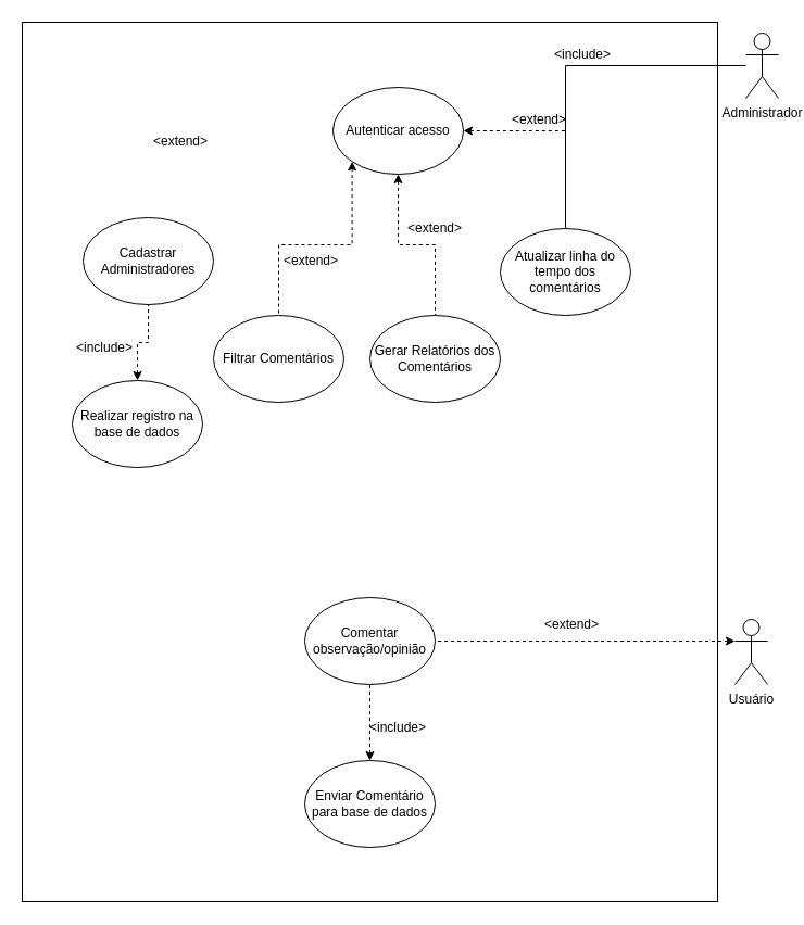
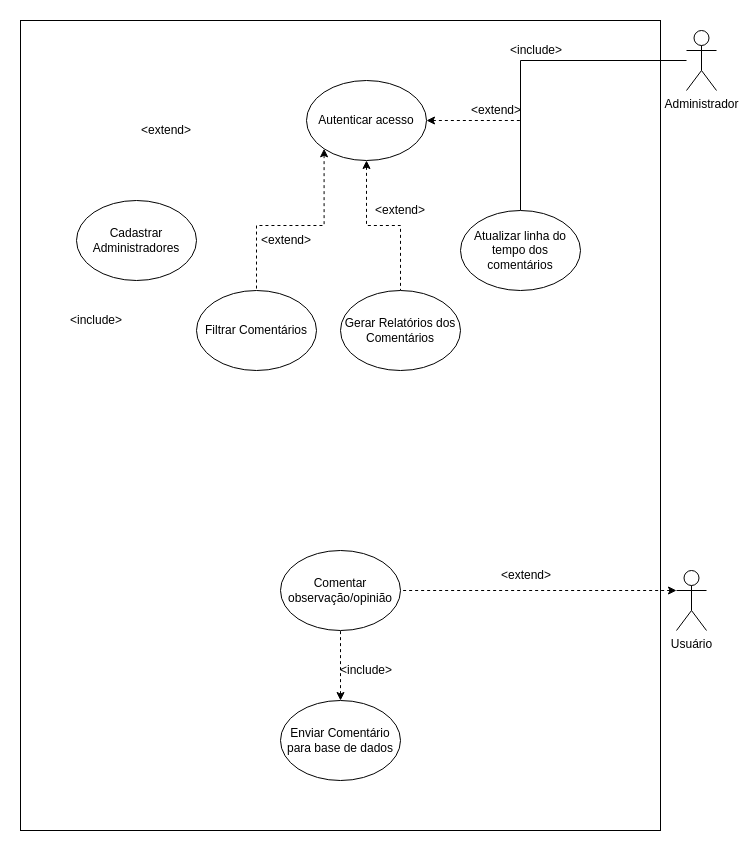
  <mxCell id="0" />
  <mxCell id="1" parent="0" />
  <mxCell id="2" value="" style="rounded=0;whiteSpace=wrap;html=1;fillColor=none;" vertex="1" parent="1"><mxGeometry x="20" y="20" width="640" height="810" as="geometry" /></mxCell>
  <mxCell id="3" style="edgeStyle=orthogonalEdgeStyle;rounded=0;orthogonalLoop=1;jettySize=auto;html=1;endArrow=none;endFill=0;" edge="1" parent="1" source="4" target="11"><mxGeometry relative="1" as="geometry" /></mxCell>
  <mxCell id="4" value="Administrador" style="shape=umlActor;verticalLabelPosition=bottom;verticalAlign=top;html=1;outlineConnect=0;" vertex="1" parent="1"><mxGeometry x="686" y="30" width="30" height="60" as="geometry" /></mxCell>
  <mxCell id="5" style="edgeStyle=orthogonalEdgeStyle;rounded=0;orthogonalLoop=1;jettySize=auto;html=1;exitX=0.5;exitY=1;exitDx=0;exitDy=0;entryX=0.5;entryY=0;entryDx=0;entryDy=0;dashed=1;startArrow=classic;startFill=1;endArrow=none;endFill=0;" edge="1" parent="1" source="8" target="10"><mxGeometry relative="1" as="geometry" /></mxCell>
  <mxCell id="6" style="edgeStyle=orthogonalEdgeStyle;rounded=0;orthogonalLoop=1;jettySize=auto;html=1;exitX=1;exitY=0.5;exitDx=0;exitDy=0;entryX=0.5;entryY=0;entryDx=0;entryDy=0;dashed=1;startArrow=classic;startFill=1;endArrow=none;endFill=0;" edge="1" parent="1" source="8" target="11"><mxGeometry relative="1" as="geometry" /></mxCell>
  <mxCell id="7" style="edgeStyle=orthogonalEdgeStyle;rounded=0;orthogonalLoop=1;jettySize=auto;html=1;exitX=0;exitY=1;exitDx=0;exitDy=0;entryX=0.5;entryY=0;entryDx=0;entryDy=0;dashed=1;startArrow=classic;startFill=1;endArrow=none;endFill=0;" edge="1" parent="1" source="8" target="12"><mxGeometry relative="1" as="geometry" /></mxCell>
  <mxCell id="8" value="Autenticar acesso" style="ellipse;whiteSpace=wrap;html=1;" vertex="1" parent="1"><mxGeometry x="306" y="80" width="120" height="80" as="geometry" /></mxCell>
  <mxCell id="9" value="Cadastrar Administradores" style="ellipse;whiteSpace=wrap;html=1;" vertex="1" parent="1"><mxGeometry x="76" y="200" width="120" height="80" as="geometry" /></mxCell>
  <mxCell id="10" value="Gerar Relatórios dos Comentários" style="ellipse;whiteSpace=wrap;html=1;" vertex="1" parent="1"><mxGeometry x="340" y="290" width="120" height="80" as="geometry" /></mxCell>
  <mxCell id="11" value="Atualizar linha do tempo dos comentários" style="ellipse;whiteSpace=wrap;html=1;" vertex="1" parent="1"><mxGeometry x="460" y="210" width="120" height="80" as="geometry" /></mxCell>
  <mxCell id="12" value="Filtrar Comentários" style="ellipse;whiteSpace=wrap;html=1;" vertex="1" parent="1"><mxGeometry x="196" y="290" width="120" height="80" as="geometry" /></mxCell>
  <mxCell id="13" value="&amp;lt;extend&amp;gt;" style="text;html=1;strokeColor=none;fillColor=none;align=center;verticalAlign=middle;whiteSpace=wrap;rounded=0;" vertex="1" parent="1"><mxGeometry x="146" y="120" width="40" height="20" as="geometry" /></mxCell>
  <mxCell id="14" value="&amp;lt;extend&amp;gt;" style="text;html=1;strokeColor=none;fillColor=none;align=center;verticalAlign=middle;whiteSpace=wrap;rounded=0;" vertex="1" parent="1"><mxGeometry x="266" y="230" width="40" height="20" as="geometry" /></mxCell>
  <mxCell id="15" value="&amp;lt;extend&amp;gt;" style="text;html=1;strokeColor=none;fillColor=none;align=center;verticalAlign=middle;whiteSpace=wrap;rounded=0;" vertex="1" parent="1"><mxGeometry x="380" y="200" width="40" height="20" as="geometry" /></mxCell>
  <mxCell id="16" value="&amp;lt;extend&amp;gt;" style="text;html=1;strokeColor=none;fillColor=none;align=center;verticalAlign=middle;whiteSpace=wrap;rounded=0;" vertex="1" parent="1"><mxGeometry x="476" y="100" width="40" height="20" as="geometry" /></mxCell>
  <mxCell id="17" value="&amp;lt;include&amp;gt;" style="text;html=1;strokeColor=none;fillColor=none;align=center;verticalAlign=middle;whiteSpace=wrap;rounded=0;" vertex="1" parent="1"><mxGeometry x="516" y="40" width="40" height="20" as="geometry" /></mxCell>
  <mxCell id="18" style="edgeStyle=orthogonalEdgeStyle;rounded=0;orthogonalLoop=1;jettySize=auto;html=1;entryX=1;entryY=0.5;entryDx=0;entryDy=0;startArrow=classic;startFill=1;endArrow=none;endFill=0;dashed=1;" edge="1" parent="1" source="19" target="20"><mxGeometry relative="1" as="geometry"><Array as="points"><mxPoint x="576" y="590" /><mxPoint x="576" y="590" /></Array></mxGeometry></mxCell>
  <mxCell id="19" value="Usuário" style="shape=umlActor;verticalLabelPosition=bottom;verticalAlign=top;html=1;outlineConnect=0;" vertex="1" parent="1"><mxGeometry x="676" y="570" width="30" height="60" as="geometry" /></mxCell>
  <mxCell id="20" value="Comentar observação/opinião" style="ellipse;whiteSpace=wrap;html=1;" vertex="1" parent="1"><mxGeometry x="280" y="550" width="120" height="80" as="geometry" /></mxCell>
  <mxCell id="21" style="edgeStyle=orthogonalEdgeStyle;rounded=0;orthogonalLoop=1;jettySize=auto;html=1;entryX=0.5;entryY=1;entryDx=0;entryDy=0;dashed=1;startArrow=classic;startFill=1;endArrow=none;endFill=0;" edge="1" parent="1" source="22" target="20"><mxGeometry relative="1" as="geometry" /></mxCell>
  <mxCell id="22" value="Enviar Comentário para base de dados" style="ellipse;whiteSpace=wrap;html=1;" vertex="1" parent="1"><mxGeometry x="280" y="700" width="120" height="80" as="geometry" /></mxCell>
  <mxCell id="23" value="&amp;lt;extend&amp;gt;" style="text;html=1;strokeColor=none;fillColor=none;align=center;verticalAlign=middle;whiteSpace=wrap;rounded=0;" vertex="1" parent="1"><mxGeometry x="506" y="565" width="40" height="20" as="geometry" /></mxCell>
  <mxCell id="24" value="&amp;lt;include&amp;gt;" style="text;html=1;strokeColor=none;fillColor=none;align=center;verticalAlign=middle;whiteSpace=wrap;rounded=0;" vertex="1" parent="1"><mxGeometry x="346" y="660" width="40" height="20" as="geometry" /></mxCell>
- <mxCell id="25" style="edgeStyle=orthogonalEdgeStyle;rounded=0;orthogonalLoop=1;jettySize=auto;html=1;dashed=1;startArrow=classic;startFill=1;endArrow=none;endFill=0;" edge="1" parent="1" source="26" target="9"><mxGeometry relative="1" as="geometry" /></mxCell>
- <mxCell id="26" value="Realizar registro na base de dados" style="ellipse;whiteSpace=wrap;html=1;" vertex="1" parent="1"><mxGeometry x="66" y="350" width="120" height="80" as="geometry" /></mxCell>
  <mxCell id="27" value="&amp;lt;include&amp;gt;" style="text;html=1;strokeColor=none;fillColor=none;align=center;verticalAlign=middle;whiteSpace=wrap;rounded=0;" vertex="1" parent="1"><mxGeometry x="76" y="310" width="40" height="20" as="geometry" /></mxCell>
